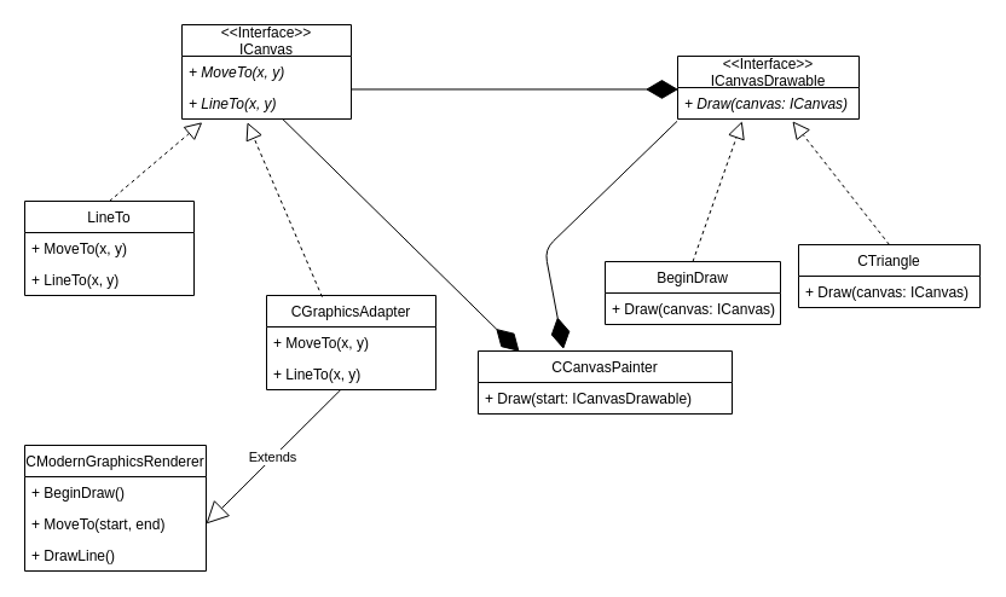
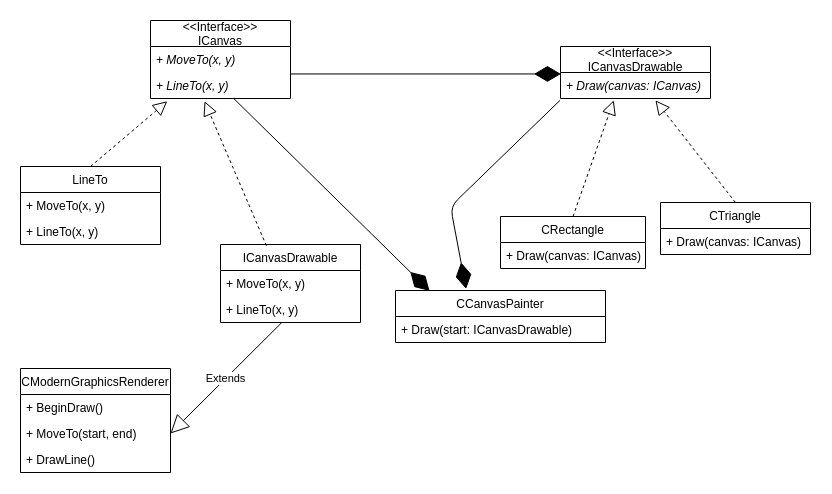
  <mxCell id="0" />
  <mxCell id="1" parent="0" />
  <mxCell id="2" value="&lt;&lt;Interface&gt;&gt;&#10;ICanvas" style="swimlane;fontStyle=0;childLayout=stackLayout;horizontal=1;startSize=26;fillColor=none;horizontalStack=0;resizeParent=1;resizeParentMax=0;resizeLast=0;collapsible=1;marginBottom=0;" vertex="1" parent="1"><mxGeometry x="150" y="20" width="140" height="78" as="geometry" /></mxCell>
  <mxCell id="3" value="+ MoveTo(x, y)" style="text;strokeColor=none;fillColor=none;align=left;verticalAlign=top;spacingLeft=4;spacingRight=4;overflow=hidden;rotatable=0;points=[[0,0.5],[1,0.5]];portConstraint=eastwest;fontStyle=2" vertex="1" parent="2"><mxGeometry y="26" width="140" height="26" as="geometry" /></mxCell>
  <mxCell id="4" value="+ LineTo(x, y)" style="text;strokeColor=none;fillColor=none;align=left;verticalAlign=top;spacingLeft=4;spacingRight=4;overflow=hidden;rotatable=0;points=[[0,0.5],[1,0.5]];portConstraint=eastwest;fontStyle=2" vertex="1" parent="2"><mxGeometry y="52" width="140" height="26" as="geometry" /></mxCell>
  <mxCell id="5" value="LineTo" style="swimlane;fontStyle=0;childLayout=stackLayout;horizontal=1;startSize=26;fillColor=none;horizontalStack=0;resizeParent=1;resizeParentMax=0;resizeLast=0;collapsible=1;marginBottom=0;" vertex="1" parent="1"><mxGeometry x="20" y="166" width="140" height="78" as="geometry" /></mxCell>
  <mxCell id="6" value="+ MoveTo(x, y)" style="text;strokeColor=none;fillColor=none;align=left;verticalAlign=top;spacingLeft=4;spacingRight=4;overflow=hidden;rotatable=0;points=[[0,0.5],[1,0.5]];portConstraint=eastwest;" vertex="1" parent="5"><mxGeometry y="26" width="140" height="26" as="geometry" /></mxCell>
  <mxCell id="7" value="+ LineTo(x, y)" style="text;strokeColor=none;fillColor=none;align=left;verticalAlign=top;spacingLeft=4;spacingRight=4;overflow=hidden;rotatable=0;points=[[0,0.5],[1,0.5]];portConstraint=eastwest;" vertex="1" parent="5"><mxGeometry y="52" width="140" height="26" as="geometry" /></mxCell>
  <mxCell id="8" value="" style="endArrow=block;dashed=1;endFill=0;endSize=12;html=1;exitX=0.5;exitY=0;exitDx=0;exitDy=0;entryX=0.12;entryY=1.105;entryDx=0;entryDy=0;entryPerimeter=0;" edge="1" parent="1" source="5" target="4"><mxGeometry width="160" relative="1" as="geometry"><mxPoint x="283" y="166" as="sourcePoint" /><mxPoint x="443" y="166" as="targetPoint" /></mxGeometry></mxCell>
  <mxCell id="9" value="&lt;&lt;Interface&gt;&gt;&#10;ICanvasDrawable" style="swimlane;fontStyle=0;childLayout=stackLayout;horizontal=1;startSize=26;fillColor=none;horizontalStack=0;resizeParent=1;resizeParentMax=0;resizeLast=0;collapsible=1;marginBottom=0;" vertex="1" parent="1"><mxGeometry x="560" y="46" width="150" height="52" as="geometry" /></mxCell>
  <mxCell id="10" value="+ Draw(canvas: ICanvas)" style="text;strokeColor=none;fillColor=none;align=left;verticalAlign=top;spacingLeft=4;spacingRight=4;overflow=hidden;rotatable=0;points=[[0,0.5],[1,0.5]];portConstraint=eastwest;fontStyle=2" vertex="1" parent="9"><mxGeometry y="26" width="150" height="26" as="geometry" /></mxCell>
- <mxCell id="11" value="BeginDraw" style="swimlane;fontStyle=0;childLayout=stackLayout;horizontal=1;startSize=26;fillColor=none;horizontalStack=0;resizeParent=1;resizeParentMax=0;resizeLast=0;collapsible=1;marginBottom=0;" vertex="1" parent="1"><mxGeometry x="500" y="216" width="145" height="52" as="geometry" /></mxCell>
+ <mxCell id="11" value="CRectangle" style="swimlane;fontStyle=0;childLayout=stackLayout;horizontal=1;startSize=26;fillColor=none;horizontalStack=0;resizeParent=1;resizeParentMax=0;resizeLast=0;collapsible=1;marginBottom=0;" vertex="1" parent="1"><mxGeometry x="500" y="216" width="145" height="52" as="geometry" /></mxCell>
  <mxCell id="12" value="+ Draw(canvas: ICanvas)" style="text;strokeColor=none;fillColor=none;align=left;verticalAlign=top;spacingLeft=4;spacingRight=4;overflow=hidden;rotatable=0;points=[[0,0.5],[1,0.5]];portConstraint=eastwest;" vertex="1" parent="11"><mxGeometry y="26" width="145" height="26" as="geometry" /></mxCell>
  <mxCell id="13" value="CTriangle" style="swimlane;fontStyle=0;childLayout=stackLayout;horizontal=1;startSize=26;fillColor=none;horizontalStack=0;resizeParent=1;resizeParentMax=0;resizeLast=0;collapsible=1;marginBottom=0;" vertex="1" parent="1"><mxGeometry x="660" y="202" width="150" height="52" as="geometry" /></mxCell>
  <mxCell id="14" value="+ Draw(canvas: ICanvas)" style="text;strokeColor=none;fillColor=none;align=left;verticalAlign=top;spacingLeft=4;spacingRight=4;overflow=hidden;rotatable=0;points=[[0,0.5],[1,0.5]];portConstraint=eastwest;" vertex="1" parent="13"><mxGeometry y="26" width="150" height="26" as="geometry" /></mxCell>
  <mxCell id="15" value="" style="endArrow=block;dashed=1;endFill=0;endSize=12;html=1;entryX=0.355;entryY=1.07;entryDx=0;entryDy=0;entryPerimeter=0;exitX=0.5;exitY=0;exitDx=0;exitDy=0;" edge="1" parent="1" source="11" target="10"><mxGeometry width="160" relative="1" as="geometry"><mxPoint x="540" y="156" as="sourcePoint" /><mxPoint x="700" y="156" as="targetPoint" /></mxGeometry></mxCell>
  <mxCell id="16" value="" style="endArrow=block;dashed=1;endFill=0;endSize=12;html=1;entryX=0.633;entryY=1.07;entryDx=0;entryDy=0;entryPerimeter=0;exitX=0.5;exitY=0;exitDx=0;exitDy=0;" edge="1" parent="1" source="13" target="10"><mxGeometry width="160" relative="1" as="geometry"><mxPoint x="645" y="166" as="sourcePoint" /><mxPoint x="805" y="166" as="targetPoint" /></mxGeometry></mxCell>
  <mxCell id="17" value="CCanvasPainter" style="swimlane;fontStyle=0;childLayout=stackLayout;horizontal=1;startSize=26;fillColor=none;horizontalStack=0;resizeParent=1;resizeParentMax=0;resizeLast=0;collapsible=1;marginBottom=0;" vertex="1" parent="1"><mxGeometry x="395" y="290" width="210" height="52" as="geometry" /></mxCell>
  <mxCell id="18" value="+ Draw(start: ICanvasDrawable)" style="text;strokeColor=none;fillColor=none;align=left;verticalAlign=top;spacingLeft=4;spacingRight=4;overflow=hidden;rotatable=0;points=[[0,0.5],[1,0.5]];portConstraint=eastwest;" vertex="1" parent="17"><mxGeometry y="26" width="210" height="26" as="geometry" /></mxCell>
  <mxCell id="19" value="" style="endArrow=diamondThin;endFill=1;endSize=24;html=1;entryX=0.162;entryY=0.007;entryDx=0;entryDy=0;entryPerimeter=0;" edge="1" parent="1" source="4" target="17"><mxGeometry width="160" relative="1" as="geometry"><mxPoint x="316" y="126" as="sourcePoint" /><mxPoint x="440" y="216" as="targetPoint" /></mxGeometry></mxCell>
  <mxCell id="20" value="" style="endArrow=diamondThin;endFill=1;endSize=24;html=1;exitX=-0.003;exitY=1.07;exitDx=0;exitDy=0;exitPerimeter=0;entryX=0.336;entryY=-0.031;entryDx=0;entryDy=0;entryPerimeter=0;" edge="1" parent="1" source="10" target="17"><mxGeometry width="160" relative="1" as="geometry"><mxPoint x="343" y="155.5" as="sourcePoint" /><mxPoint x="503" y="155.5" as="targetPoint" /><Array as="points"><mxPoint x="450" y="206" /></Array></mxGeometry></mxCell>
  <mxCell id="21" value="" style="endArrow=diamondThin;endFill=1;endSize=24;html=1;entryX=0.003;entryY=0.056;entryDx=0;entryDy=0;entryPerimeter=0;exitX=1;exitY=0.056;exitDx=0;exitDy=0;exitPerimeter=0;" edge="1" parent="1" source="4" target="10"><mxGeometry width="160" relative="1" as="geometry"><mxPoint x="340" y="86" as="sourcePoint" /><mxPoint x="500" y="86" as="targetPoint" /></mxGeometry></mxCell>
  <mxCell id="22" value="CModernGraphicsRenderer" style="swimlane;fontStyle=0;childLayout=stackLayout;horizontal=1;startSize=26;fillColor=none;horizontalStack=0;resizeParent=1;resizeParentMax=0;resizeLast=0;collapsible=1;marginBottom=0;" vertex="1" parent="1"><mxGeometry x="20" y="368" width="150" height="104" as="geometry"><mxRectangle x="10" y="362" width="180" height="26" as="alternateBounds" /></mxGeometry></mxCell>
  <mxCell id="23" value="+ BeginDraw()" style="text;strokeColor=none;fillColor=none;align=left;verticalAlign=top;spacingLeft=4;spacingRight=4;overflow=hidden;rotatable=0;points=[[0,0.5],[1,0.5]];portConstraint=eastwest;" vertex="1" parent="22"><mxGeometry y="26" width="150" height="26" as="geometry" /></mxCell>
  <mxCell id="24" value="+ MoveTo(start, end)" style="text;strokeColor=none;fillColor=none;align=left;verticalAlign=top;spacingLeft=4;spacingRight=4;overflow=hidden;rotatable=0;points=[[0,0.5],[1,0.5]];portConstraint=eastwest;" vertex="1" parent="22"><mxGeometry y="52" width="150" height="26" as="geometry" /></mxCell>
  <mxCell id="25" value="+ DrawLine()" style="text;strokeColor=none;fillColor=none;align=left;verticalAlign=top;spacingLeft=4;spacingRight=4;overflow=hidden;rotatable=0;points=[[0,0.5],[1,0.5]];portConstraint=eastwest;" vertex="1" parent="22"><mxGeometry y="78" width="150" height="26" as="geometry" /></mxCell>
- <mxCell id="26" value="CGraphicsAdapter" style="swimlane;fontStyle=0;childLayout=stackLayout;horizontal=1;startSize=26;fillColor=none;horizontalStack=0;resizeParent=1;resizeParentMax=0;resizeLast=0;collapsible=1;marginBottom=0;" vertex="1" parent="1"><mxGeometry x="220" y="244" width="140" height="78" as="geometry" /></mxCell>
+ <mxCell id="26" value="ICanvasDrawable" style="swimlane;fontStyle=0;childLayout=stackLayout;horizontal=1;startSize=26;fillColor=none;horizontalStack=0;resizeParent=1;resizeParentMax=0;resizeLast=0;collapsible=1;marginBottom=0;" vertex="1" parent="1"><mxGeometry x="220" y="244" width="140" height="78" as="geometry" /></mxCell>
  <mxCell id="27" value="+ MoveTo(x, y)" style="text;strokeColor=none;fillColor=none;align=left;verticalAlign=top;spacingLeft=4;spacingRight=4;overflow=hidden;rotatable=0;points=[[0,0.5],[1,0.5]];portConstraint=eastwest;" vertex="1" parent="26"><mxGeometry y="26" width="140" height="26" as="geometry" /></mxCell>
  <mxCell id="28" value="+ LineTo(x, y)" style="text;strokeColor=none;fillColor=none;align=left;verticalAlign=top;spacingLeft=4;spacingRight=4;overflow=hidden;rotatable=0;points=[[0,0.5],[1,0.5]];portConstraint=eastwest;" vertex="1" parent="26"><mxGeometry y="52" width="140" height="26" as="geometry" /></mxCell>
  <mxCell id="29" value="" style="endArrow=block;dashed=1;endFill=0;endSize=12;html=1;entryX=0.386;entryY=1.105;entryDx=0;entryDy=0;entryPerimeter=0;exitX=0.328;exitY=0.016;exitDx=0;exitDy=0;exitPerimeter=0;" edge="1" parent="1" source="26" target="4"><mxGeometry width="160" relative="1" as="geometry"><mxPoint x="180" y="227.5" as="sourcePoint" /><mxPoint x="340" y="227.5" as="targetPoint" /></mxGeometry></mxCell>
  <mxCell id="30" value="Extends" style="endArrow=block;endSize=16;endFill=0;html=1;exitX=0.438;exitY=1;exitDx=0;exitDy=0;exitPerimeter=0;entryX=1;entryY=0.5;entryDx=0;entryDy=0;" edge="1" parent="1" source="28" target="24"><mxGeometry width="160" relative="1" as="geometry"><mxPoint x="250" y="486" as="sourcePoint" /><mxPoint x="410" y="486" as="targetPoint" /></mxGeometry></mxCell>
